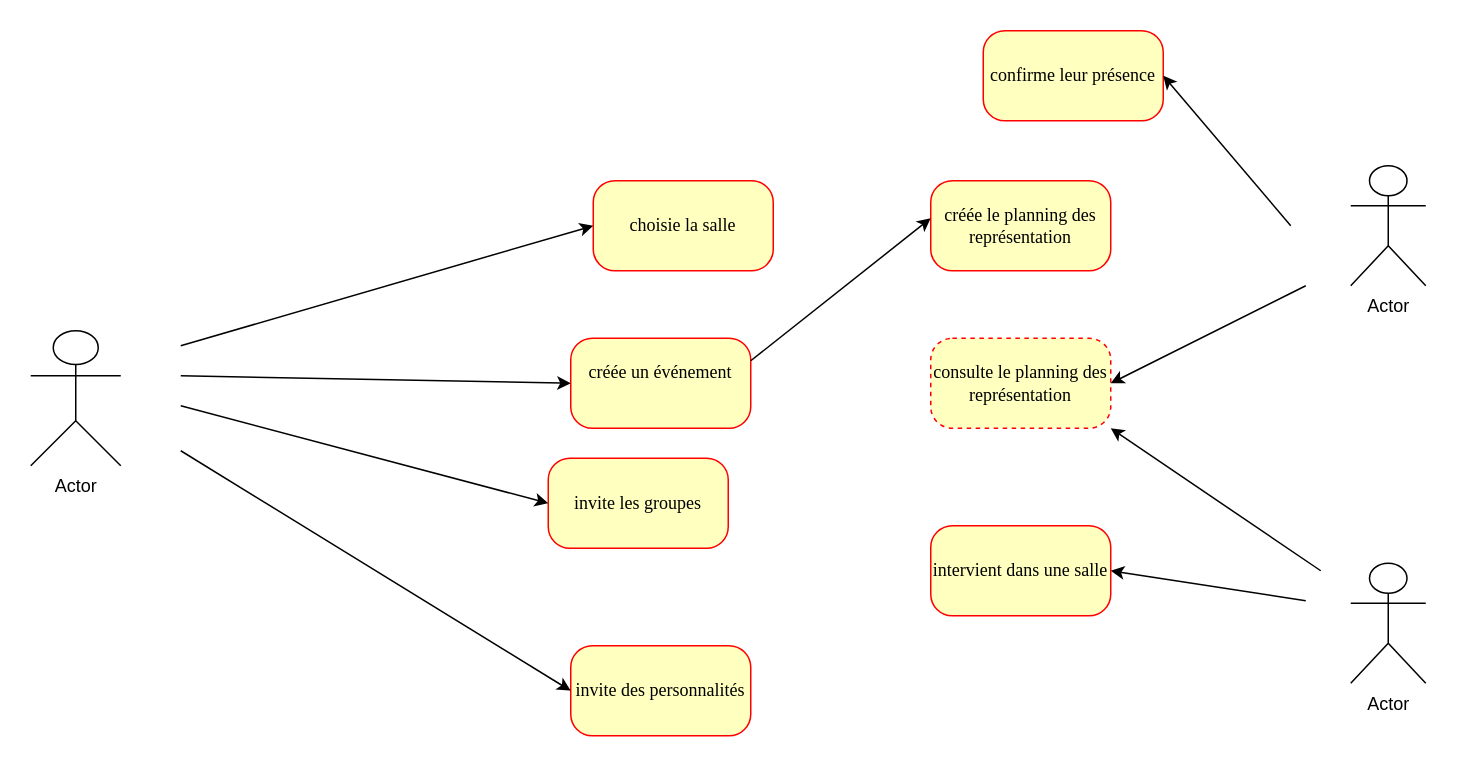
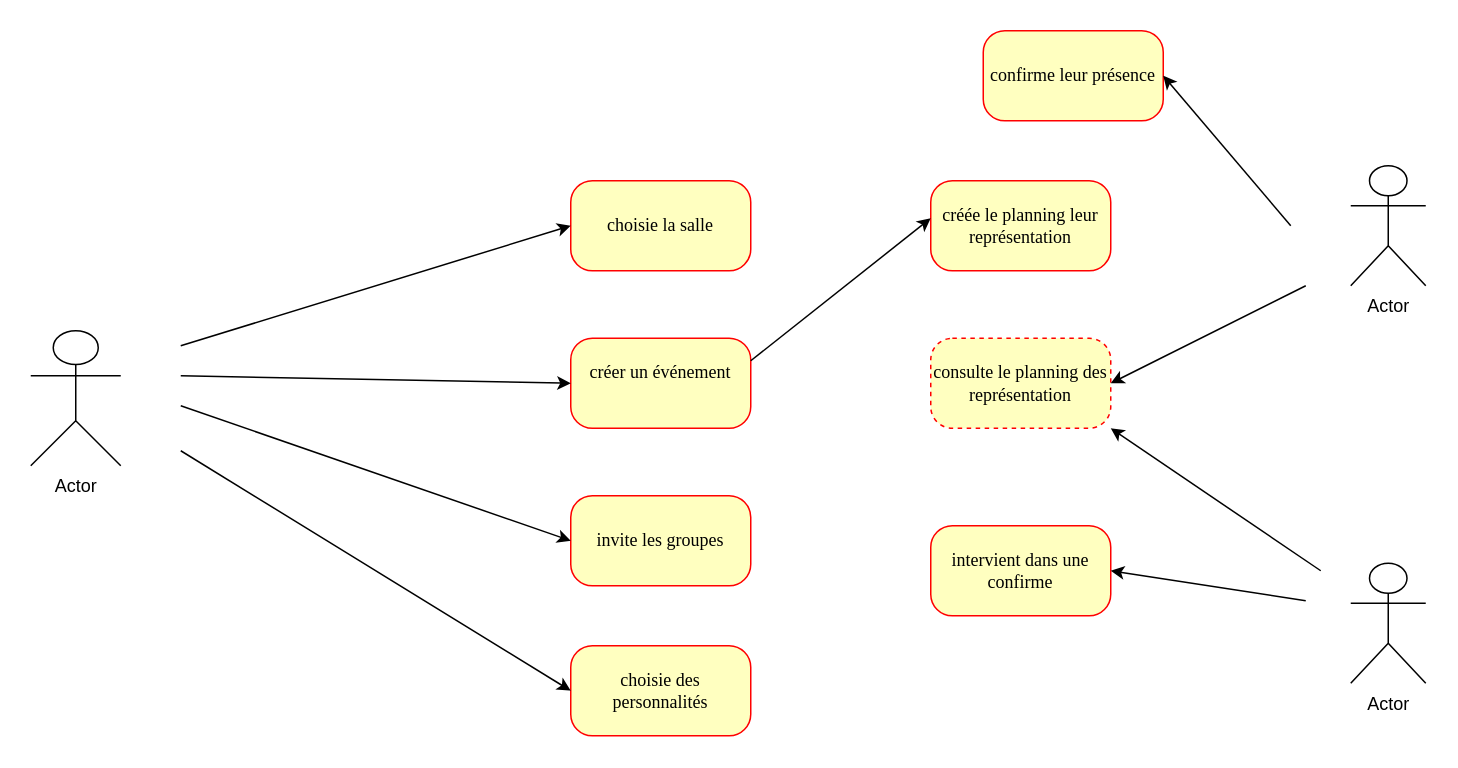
  <mxCell id="0" />
  <mxCell id="1" parent="0" />
- <mxCell id="2" value="choisie la salle" style="rounded=1;whiteSpace=wrap;html=1;arcSize=24;fillColor=#ffffc0;strokeColor=#ff0000;shadow=0;comic=0;labelBackgroundColor=none;fontFamily=Verdana;fontSize=12;fontColor=#000000;align=center;" parent="1" vertex="1"><mxGeometry x="395" y="120" width="120" height="60" as="geometry" /></mxCell>
- <mxCell id="3" value="&#10;créée un événement&#10;&#10;" style="rounded=1;whiteSpace=wrap;html=1;arcSize=24;fillColor=#ffffc0;strokeColor=#ff0000;shadow=0;comic=0;labelBackgroundColor=none;fontFamily=Verdana;fontSize=12;fontColor=#000000;align=center;" parent="1" vertex="1"><mxGeometry x="380" y="225" width="120" height="60" as="geometry" /></mxCell>
- <mxCell id="4" value="invite des personnalités" style="rounded=1;whiteSpace=wrap;html=1;arcSize=24;fillColor=#ffffc0;strokeColor=#ff0000;shadow=0;comic=0;labelBackgroundColor=none;fontFamily=Verdana;fontSize=12;fontColor=#000000;align=center;" parent="1" vertex="1"><mxGeometry x="380" y="430" width="120" height="60" as="geometry" /></mxCell>
- <mxCell id="5" value="invite les groupes" style="rounded=1;whiteSpace=wrap;html=1;arcSize=24;fillColor=#ffffc0;strokeColor=#ff0000;shadow=0;comic=0;labelBackgroundColor=none;fontFamily=Verdana;fontSize=12;fontColor=#000000;align=center;" parent="1" vertex="1"><mxGeometry x="365" y="305" width="120" height="60" as="geometry" /></mxCell>
+ <mxCell id="2" value="choisie la salle" style="rounded=1;whiteSpace=wrap;html=1;arcSize=24;fillColor=#ffffc0;strokeColor=#ff0000;shadow=0;comic=0;labelBackgroundColor=none;fontFamily=Verdana;fontSize=12;fontColor=#000000;align=center;" parent="1" vertex="1"><mxGeometry x="380" y="120" width="120" height="60" as="geometry" /></mxCell>
+ <mxCell id="3" value="&#10;créer un événement&#10;&#10;" style="rounded=1;whiteSpace=wrap;html=1;arcSize=24;fillColor=#ffffc0;strokeColor=#ff0000;shadow=0;comic=0;labelBackgroundColor=none;fontFamily=Verdana;fontSize=12;fontColor=#000000;align=center;" parent="1" vertex="1"><mxGeometry x="380" y="225" width="120" height="60" as="geometry" /></mxCell>
+ <mxCell id="4" value="choisie des personnalités" style="rounded=1;whiteSpace=wrap;html=1;arcSize=24;fillColor=#ffffc0;strokeColor=#ff0000;shadow=0;comic=0;labelBackgroundColor=none;fontFamily=Verdana;fontSize=12;fontColor=#000000;align=center;" parent="1" vertex="1"><mxGeometry x="380" y="430" width="120" height="60" as="geometry" /></mxCell>
+ <mxCell id="5" value="invite les groupes" style="rounded=1;whiteSpace=wrap;html=1;arcSize=24;fillColor=#ffffc0;strokeColor=#ff0000;shadow=0;comic=0;labelBackgroundColor=none;fontFamily=Verdana;fontSize=12;fontColor=#000000;align=center;" parent="1" vertex="1"><mxGeometry x="380" y="330" width="120" height="60" as="geometry" /></mxCell>
  <mxCell id="6" value="" style="endArrow=classic;html=1;rounded=0;entryX=0;entryY=0.5;entryDx=0;entryDy=0;" edge="1" parent="1" target="2"><mxGeometry width="50" height="50" relative="1" as="geometry"><mxPoint x="120" y="230" as="sourcePoint" /><mxPoint x="250" y="160" as="targetPoint" /></mxGeometry></mxCell>
  <mxCell id="7" value="Actor" style="shape=umlActor;verticalLabelPosition=bottom;verticalAlign=top;html=1;outlineConnect=0;" vertex="1" parent="1"><mxGeometry x="20" y="220" width="60" height="90" as="geometry" /></mxCell>
  <mxCell id="8" value="" style="endArrow=classic;html=1;rounded=0;entryX=0;entryY=0.5;entryDx=0;entryDy=0;" edge="1" parent="1" target="4"><mxGeometry width="50" height="50" relative="1" as="geometry"><mxPoint x="120" y="300" as="sourcePoint" /><mxPoint x="370" y="360" as="targetPoint" /></mxGeometry></mxCell>
  <mxCell id="9" value="" style="endArrow=classic;html=1;rounded=0;entryX=0;entryY=0.5;entryDx=0;entryDy=0;" edge="1" parent="1" target="3"><mxGeometry width="50" height="50" relative="1" as="geometry"><mxPoint x="120" y="250" as="sourcePoint" /><mxPoint x="400" y="170" as="targetPoint" /></mxGeometry></mxCell>
  <mxCell id="10" value="" style="endArrow=classic;html=1;rounded=0;entryX=0;entryY=0.5;entryDx=0;entryDy=0;" edge="1" parent="1" target="5"><mxGeometry width="50" height="50" relative="1" as="geometry"><mxPoint x="120" y="270" as="sourcePoint" /><mxPoint x="410" y="180" as="targetPoint" /></mxGeometry></mxCell>
  <mxCell id="11" value="Actor" style="shape=umlActor;verticalLabelPosition=bottom;verticalAlign=top;html=1;outlineConnect=0;" vertex="1" parent="1"><mxGeometry x="900" y="375" width="50" height="80" as="geometry" /></mxCell>
- <mxCell id="12" value="intervient dans une salle" style="rounded=1;whiteSpace=wrap;html=1;arcSize=24;fillColor=#ffffc0;strokeColor=#ff0000;shadow=0;comic=0;labelBackgroundColor=none;fontFamily=Verdana;fontSize=12;fontColor=#000000;align=center;" vertex="1" parent="1"><mxGeometry x="620" y="350" width="120" height="60" as="geometry" /></mxCell>
+ <mxCell id="12" value="intervient dans une confirme" style="rounded=1;whiteSpace=wrap;html=1;arcSize=24;fillColor=#ffffc0;strokeColor=#ff0000;shadow=0;comic=0;labelBackgroundColor=none;fontFamily=Verdana;fontSize=12;fontColor=#000000;align=center;" vertex="1" parent="1"><mxGeometry x="620" y="350" width="120" height="60" as="geometry" /></mxCell>
  <mxCell id="13" value="consulte le planning des représentation" style="rounded=1;whiteSpace=wrap;html=1;arcSize=24;fillColor=#ffffc0;strokeColor=#ff0000;shadow=0;comic=0;labelBackgroundColor=none;fontFamily=Verdana;fontSize=12;fontColor=#000000;align=center;dashed=1;" vertex="1" parent="1"><mxGeometry x="620" y="225" width="120" height="60" as="geometry" /></mxCell>
  <mxCell id="14" value="Actor" style="shape=umlActor;verticalLabelPosition=bottom;verticalAlign=top;html=1;outlineConnect=0;" vertex="1" parent="1"><mxGeometry x="900" y="110" width="50" height="80" as="geometry" /></mxCell>
  <mxCell id="15" value="confirme leur présence" style="rounded=1;whiteSpace=wrap;html=1;arcSize=24;fillColor=#ffffc0;strokeColor=#ff0000;shadow=0;comic=0;labelBackgroundColor=none;fontFamily=Verdana;fontSize=12;fontColor=#000000;align=center;" vertex="1" parent="1"><mxGeometry x="655" y="20" width="120" height="60" as="geometry" /></mxCell>
  <mxCell id="16" value="" style="endArrow=classic;html=1;rounded=0;entryX=1;entryY=1;entryDx=0;entryDy=0;" edge="1" parent="1" target="13"><mxGeometry width="50" height="50" relative="1" as="geometry"><mxPoint x="880" y="380" as="sourcePoint" /><mxPoint x="390" y="640" as="targetPoint" /></mxGeometry></mxCell>
  <mxCell id="17" value="" style="endArrow=classic;html=1;rounded=0;entryX=1;entryY=0.5;entryDx=0;entryDy=0;" edge="1" parent="1" target="15"><mxGeometry width="50" height="50" relative="1" as="geometry"><mxPoint x="860" y="150" as="sourcePoint" /><mxPoint x="370" y="1180" as="targetPoint" /></mxGeometry></mxCell>
  <mxCell id="18" value="" style="endArrow=classic;html=1;rounded=0;entryX=1;entryY=0.5;entryDx=0;entryDy=0;" edge="1" parent="1" target="13"><mxGeometry width="50" height="50" relative="1" as="geometry"><mxPoint x="870" y="190" as="sourcePoint" /><mxPoint x="750" y="390" as="targetPoint" /></mxGeometry></mxCell>
- <mxCell id="19" value="créée le planning des représentation" style="rounded=1;whiteSpace=wrap;html=1;arcSize=24;fillColor=#ffffc0;strokeColor=#ff0000;shadow=0;comic=0;labelBackgroundColor=none;fontFamily=Verdana;fontSize=12;fontColor=#000000;align=center;" vertex="1" parent="1"><mxGeometry x="620" y="120" width="120" height="60" as="geometry" /></mxCell>
+ <mxCell id="19" value="créée le planning leur représentation" style="rounded=1;whiteSpace=wrap;html=1;arcSize=24;fillColor=#ffffc0;strokeColor=#ff0000;shadow=0;comic=0;labelBackgroundColor=none;fontFamily=Verdana;fontSize=12;fontColor=#000000;align=center;" vertex="1" parent="1"><mxGeometry x="620" y="120" width="120" height="60" as="geometry" /></mxCell>
  <mxCell id="20" value="" style="endArrow=classic;html=1;rounded=0;entryX=0;entryY=0.5;entryDx=0;entryDy=0;exitX=1;exitY=0.25;exitDx=0;exitDy=0;" edge="1" parent="1" source="3"><mxGeometry width="50" height="50" relative="1" as="geometry"><mxPoint x="360" y="225" as="sourcePoint" /><mxPoint x="620" y="145" as="targetPoint" /></mxGeometry></mxCell>
  <mxCell id="21" value="" style="endArrow=classic;html=1;rounded=0;entryX=1;entryY=0.5;entryDx=0;entryDy=0;" edge="1" parent="1" target="12"><mxGeometry width="50" height="50" relative="1" as="geometry"><mxPoint x="870" y="400" as="sourcePoint" /><mxPoint x="750" y="295" as="targetPoint" /></mxGeometry></mxCell>
